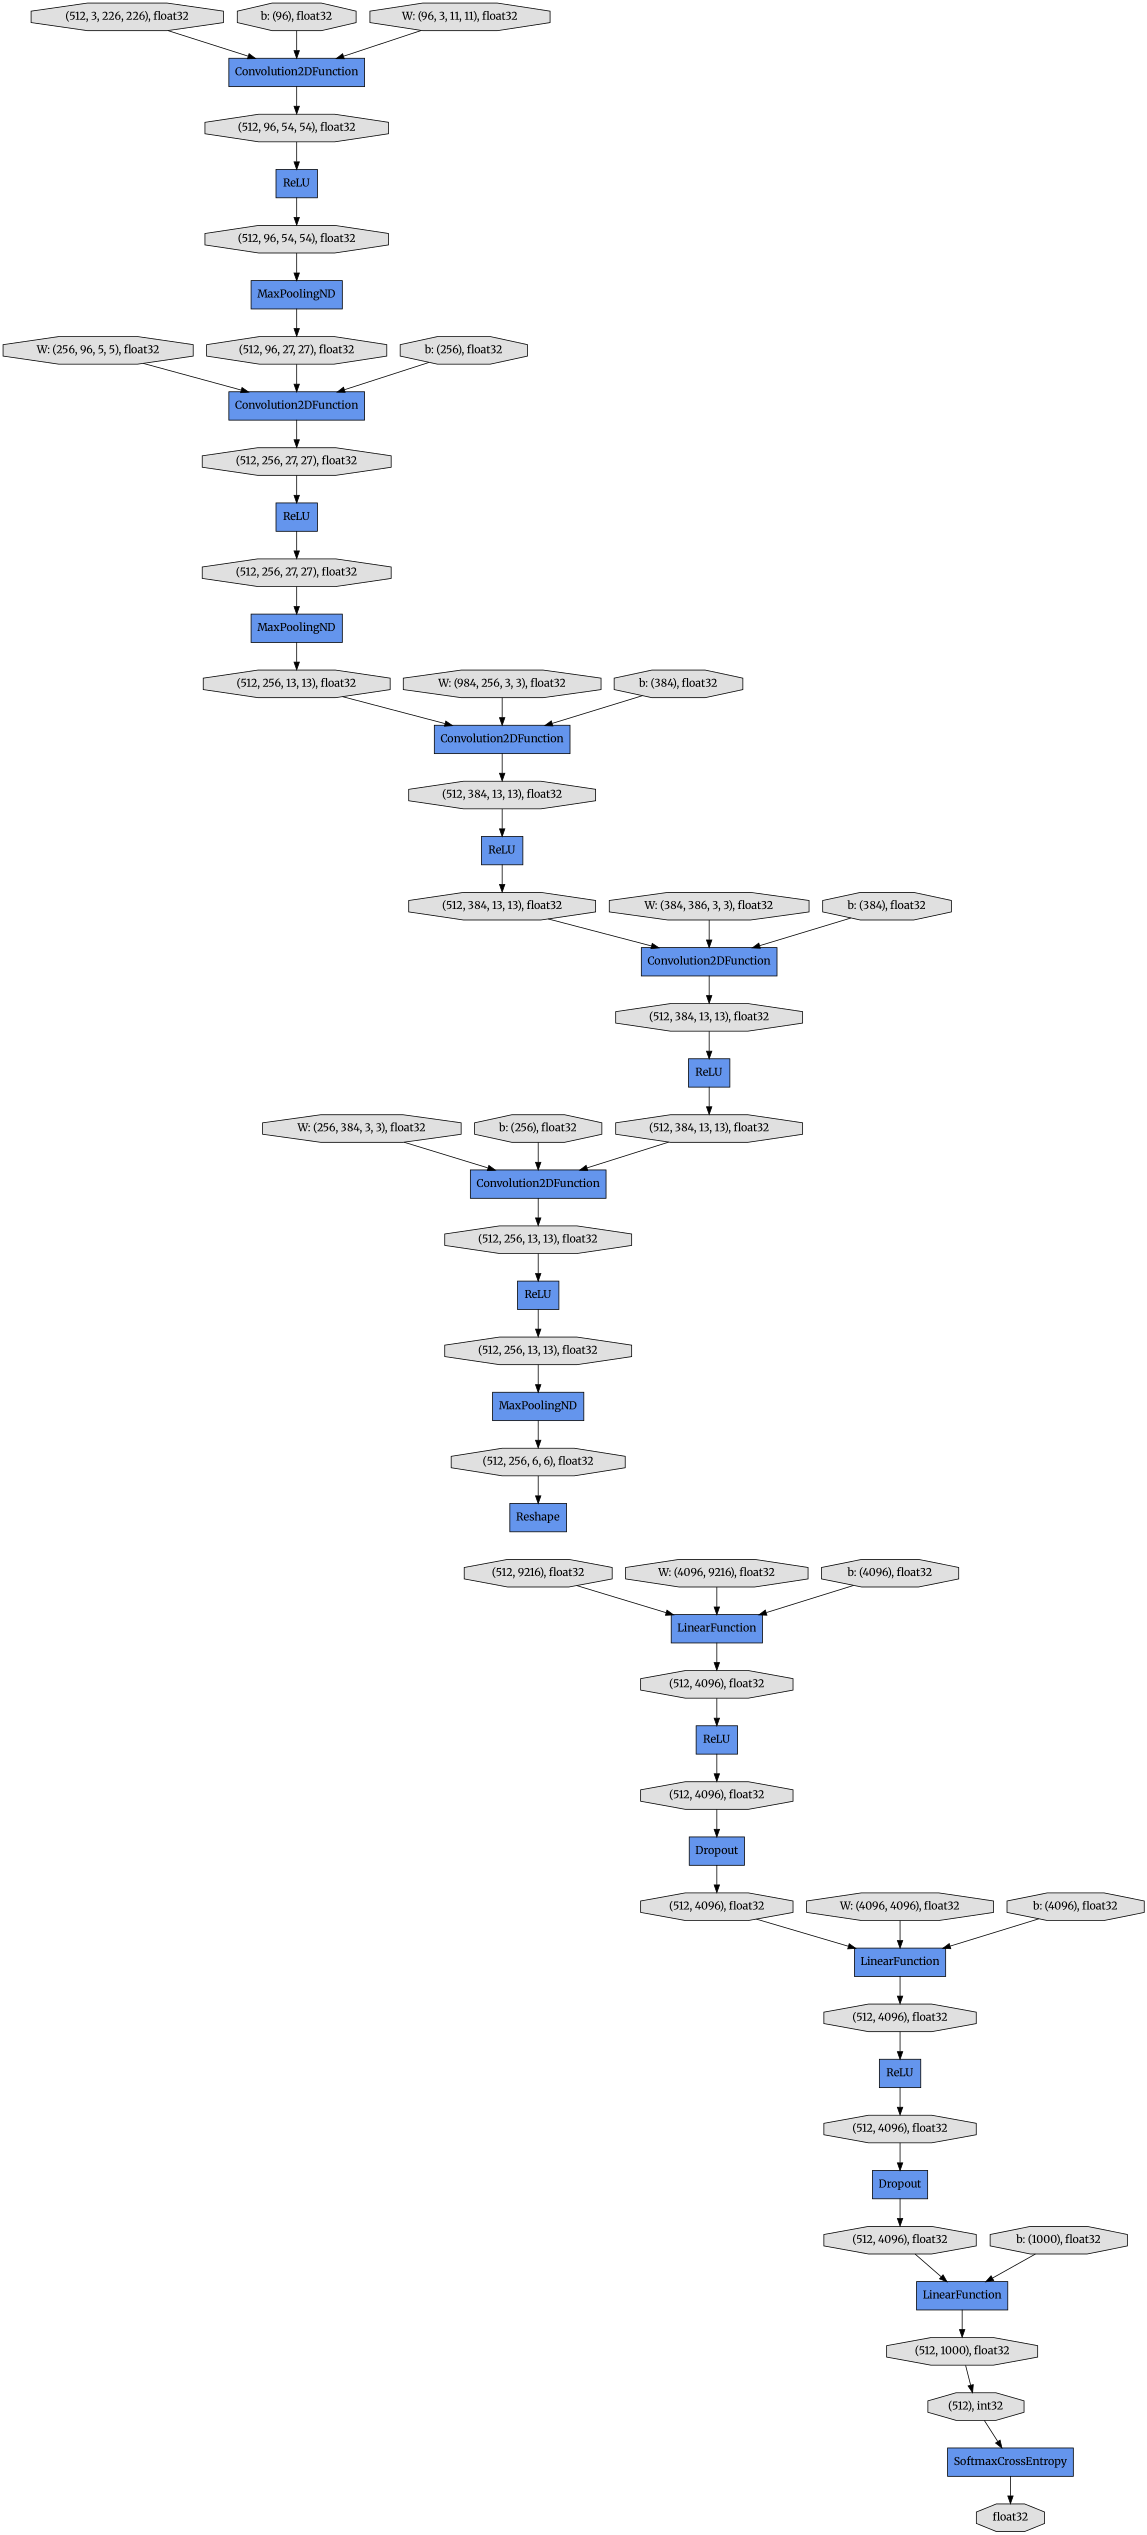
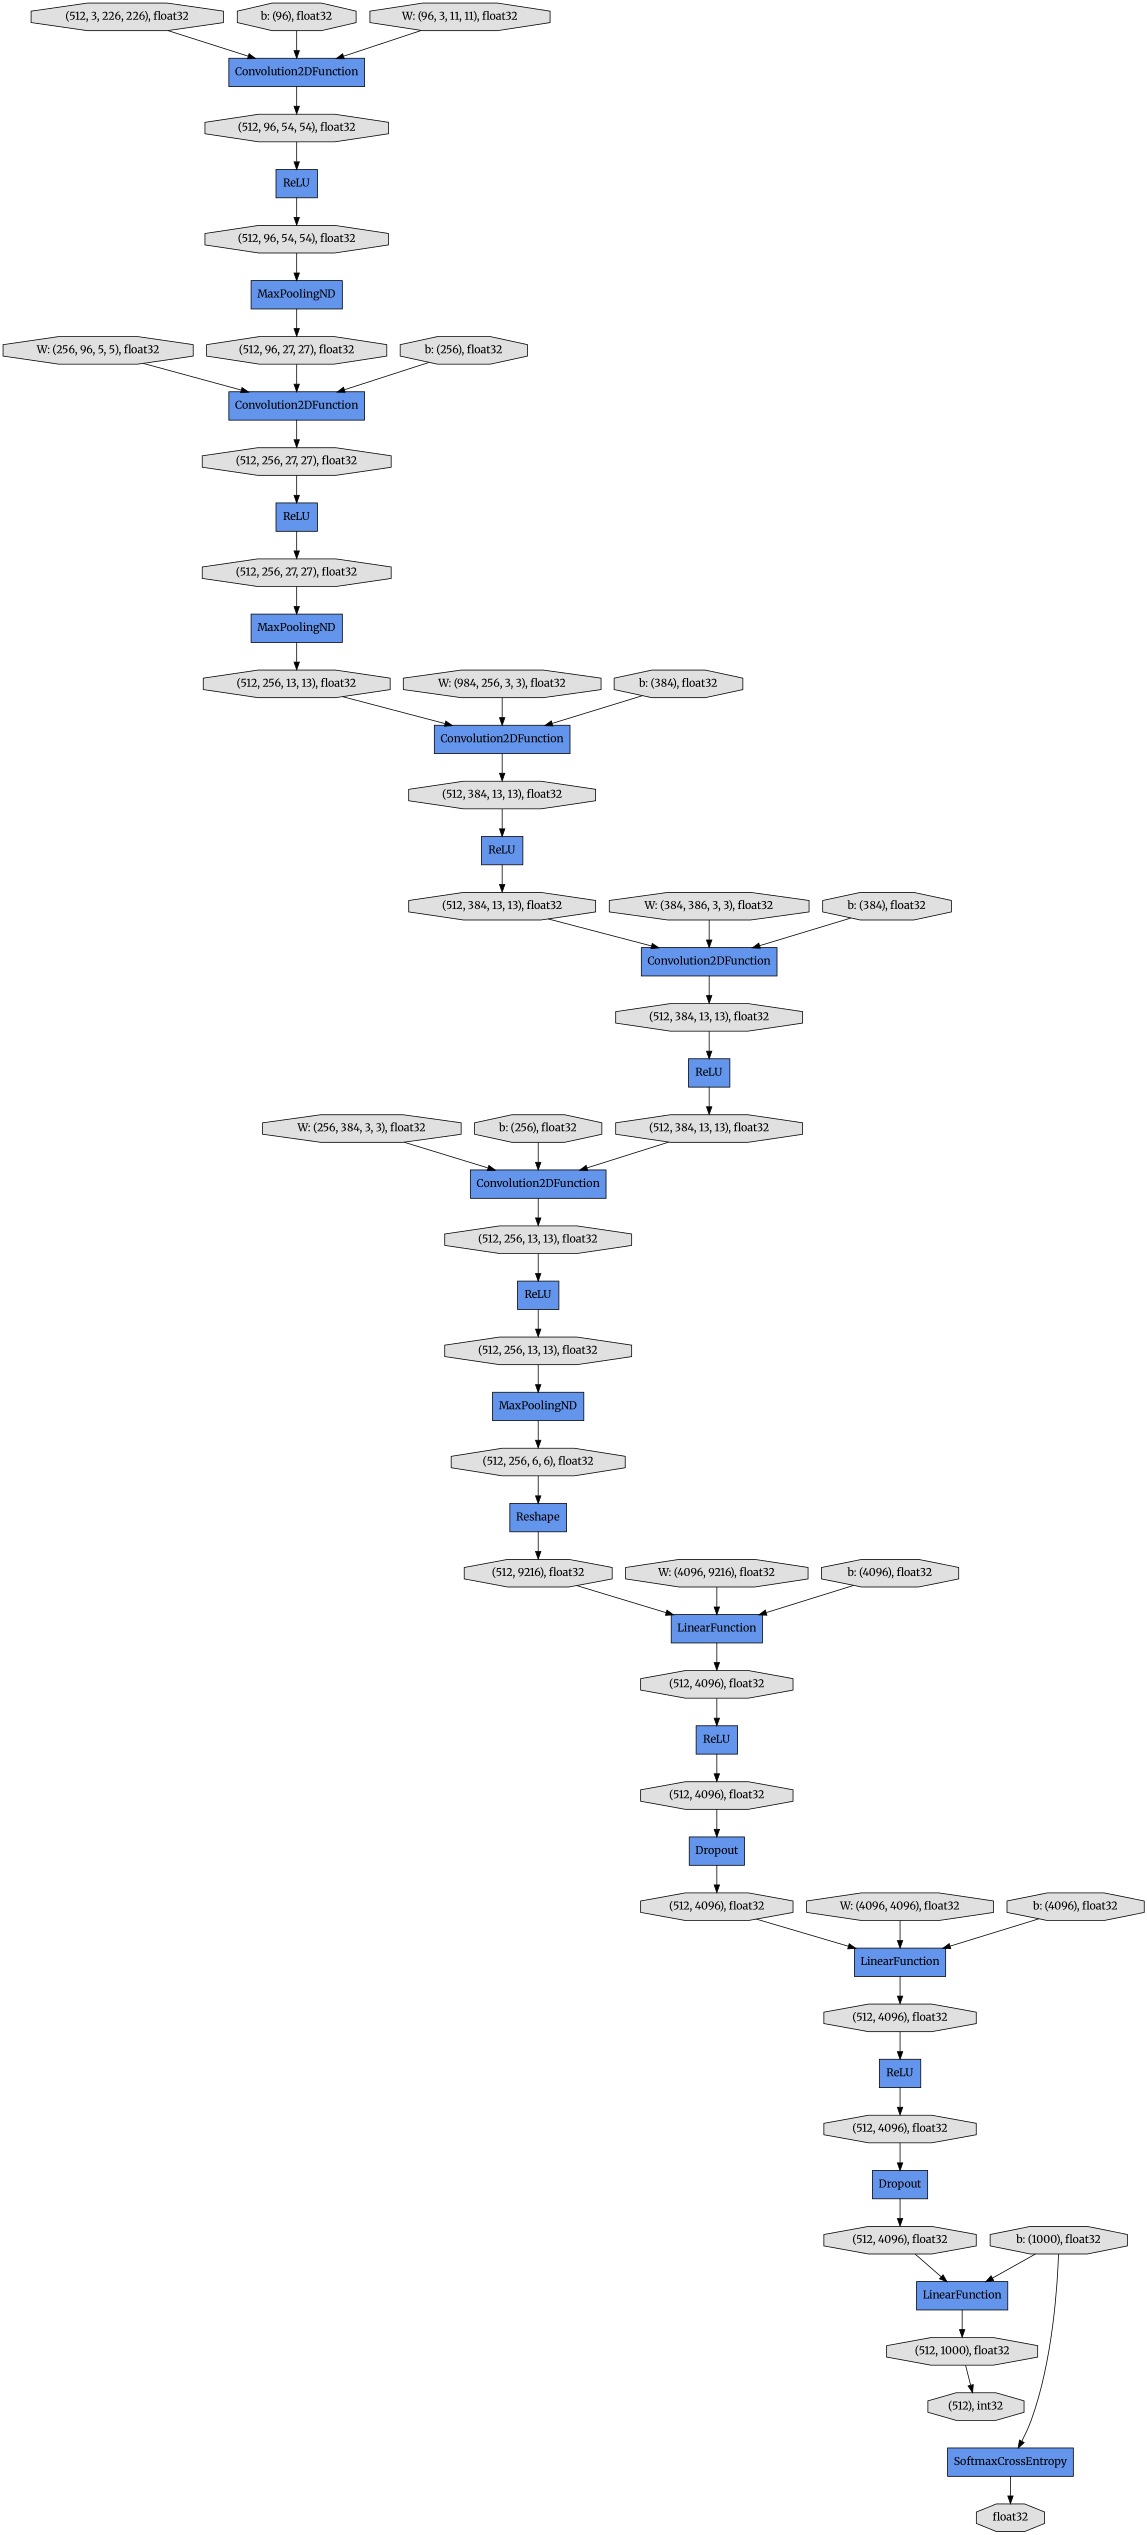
  digraph {
    fontname=Merriweather
    rankdir=TB
    node [fillcolor="#E0E0E0" fontname=Merriweather shape=octagon style=filled]
    edge [fontname=Merriweather]
    n1 [label="W: (256, 384, 3, 3), float32"]
    n2 [fillcolor="#6495ED" label=Convolution2DFunction shape=record]
    n3 [label="(512, 256, 13, 13), float32"]
    n4 [fillcolor="#6495ED" label=Convolution2DFunction shape=record]
    n5 [label="(512, 384, 13, 13), float32"]
    n6 [fillcolor="#6495ED" label=ReLU shape=record]
    n7 [label="(512, 256, 27, 27), float32"]
    n8 [fillcolor="#6495ED" label=MaxPoolingND shape=record]
    n9 [label="(512, 256, 13, 13), float32"]
    n10 [fillcolor="#6495ED" label=ReLU shape=record]
    n11 [label="(512, 4096), float32"]
    n12 [fillcolor="#6495ED" label=Dropout shape=record]
    n13 [label="W: (256, 96, 5, 5), float32"]
    n14 [fillcolor="#6495ED" label=Convolution2DFunction shape=record]
    n15 [label="(512, 256, 27, 27), float32"]
    n16 [label="(512, 4096), float32"]
    n17 [fillcolor="#6495ED" label=LinearFunction shape=record]
    n18 [label="(512, 4096), float32"]
    n19 [label="(512, 384, 13, 13), float32"]
    n20 [fillcolor="#6495ED" label=Convolution2DFunction shape=record]
    n21 [label="(512, 384, 13, 13), float32"]
    n22 [label="(512, 96, 54, 54), float32"]
    n23 [fillcolor="#6495ED" label=MaxPoolingND shape=record]
    n24 [label="(512, 96, 27, 27), float32"]
    n25 [fillcolor="#6495ED" label=ReLU shape=record]
    n26 [label="(512, 256, 13, 13), float32"]
    n27 [fillcolor="#6495ED" label=MaxPoolingND shape=record]
    n28 [fillcolor="#6495ED" label=ReLU shape=record]
    n29 [label="b: (256), float32"]
    n30 [label="(512, 3, 226, 226), float32"]
    n31 [fillcolor="#6495ED" label=Convolution2DFunction shape=record]
    n32 [label="(512, 96, 54, 54), float32"]
    n33 [fillcolor="#6495ED" label=Dropout shape=record]
    n34 [label="(512, 4096), float32"]
    n35 [fillcolor="#6495ED" label=LinearFunction shape=record]
    n36 [label="b: (1000), float32"]
    n37 [label="(512, 1000), float32"]
    n38 [label="b: (256), float32"]
    n39 [fillcolor="#6495ED" label=LinearFunction shape=record]
    n40 [label="(512, 4096), float32"]
    n41 [label="(512, 384, 13, 13), float32"]
    n42 [fillcolor="#6495ED" label=ReLU shape=record]
    n43 [label="(512), int32"]
    n44 [label="W: (4096, 9216), float32"]
    n45 [fillcolor="#6495ED" label=ReLU shape=record]
    n46 [label="(512, 4096), float32"]
    n47 [fillcolor="#6495ED" label=ReLU shape=record]
    n48 [label="(512, 256, 6, 6), float32"]
    n49 [fillcolor="#6495ED" label=Reshape shape=record]
    n50 [label="W: (984, 256, 3, 3), float32"]
    n51 [label="b: (4096), float32"]
    n52 [fillcolor="#6495ED" label=SoftmaxCrossEntropy shape=record]
    n53 [label=float32]
    n54 [label="b: (384), float32"]
    n55 [label="(512, 9216), float32"]
    n56 [label="W: (4096, 4096), float32"]
    n57 [label="W: (384, 386, 3, 3), float32"]
    n58 [label="b: (96), float32"]
    n59 [label="b: (4096), float32"]
    n60 [label="b: (384), float32"]
    n61 [label="W: (96, 3, 11, 11), float32"]
    n1 -> n2
    n2 -> n3
    n3 -> n25
    n4 -> n5
    n5 -> n6
    n6 -> n19
    n7 -> n8
    n8 -> n9
    n9 -> n4
    n10 -> n11
    n11 -> n12
    n12 -> n16
    n13 -> n14
    n14 -> n15
    n15 -> n28
    n16 -> n17
    n17 -> n18
    n18 -> n47
    n19 -> n20
    n20 -> n21
    n21 -> n45
    n22 -> n23
    n23 -> n24
    n24 -> n14
    n25 -> n26
    n26 -> n27
    n27 -> n48
    n28 -> n7
    n29 -> n2
    n30 -> n31
    n31 -> n32
    n32 -> n42
    n33 -> n34
    n34 -> n35
    n35 -> n37
    n36 -> n35
    n37 -> n43
    n38 -> n14
    n39 -> n40
    n40 -> n10
    n41 -> n2
    n42 -> n22
-   n43 -> n52
+   n36 -> n52
    n44 -> n39
    n45 -> n41
    n46 -> n33
    n47 -> n46
    n48 -> n49
+   n49 -> n55
    n50 -> n4
    n51 -> n39
    n52 -> n53
    n54 -> n4
    n55 -> n39
    n56 -> n17
    n57 -> n20
    n58 -> n31
    n59 -> n17
    n60 -> n20
    n61 -> n31
  }
